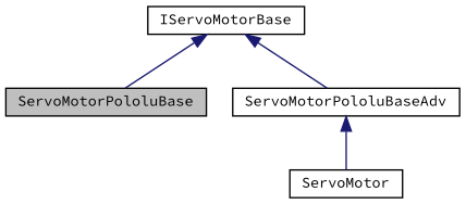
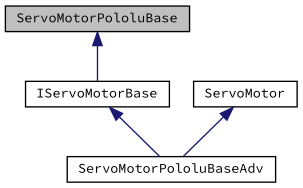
  digraph {
    fontname="Source Code Pro"
    node [color=black fillcolor=white fontname="Source Code Pro" fontsize=10 shape=record style=filled]
    edge [color=midnightblue dir=back fontname="Source Code Pro" fontsize=10 labelfontname=Helvetica labelfontsize=10 style=solid]
    n1 [fillcolor=grey75 fontcolor=black height=0.2 label=ServoMotorPololuBase width=0.4]
    n2 [height=0.2 label=ServoMotorPololuBaseAdv width=0.4]
    n3 [height=0.2 label=ServoMotor width=0.4]
    n4 [height=0.2 label=IServoMotorBase width=0.4]
-   n2 -> n3
-   n4 -> n1
+   n3 -> n2
+   n1 -> n4
    n4 -> n2
  }
